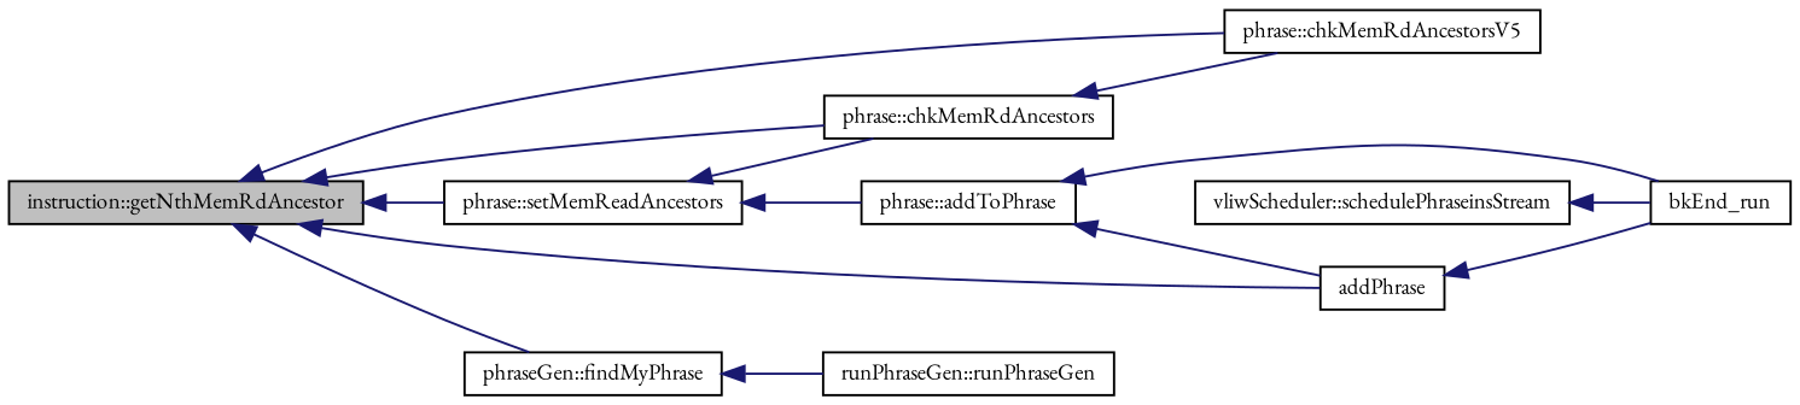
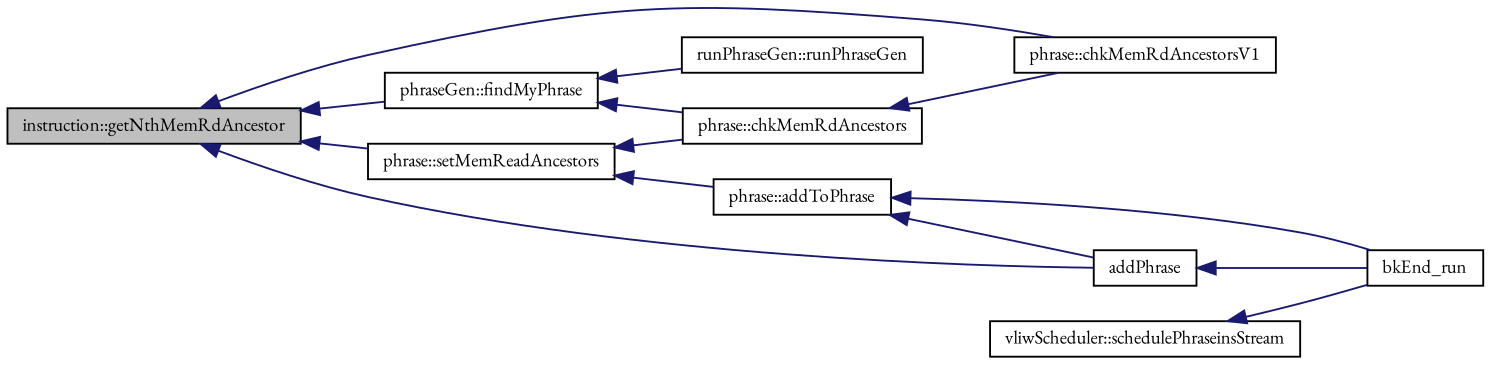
  digraph {
    fontname="EB Garamond"
    rankdir=LR
    node [color=black fillcolor=white fontname="EB Garamond" fontsize=10 shape=record style=filled]
    edge [color=midnightblue dir=back fontname="EB Garamond" fontsize=10 labelfontname=Helvetica labelfontsize=10 style=solid]
    n1 [fillcolor=grey75 fontcolor=black height=0.2 label="instruction::getNthMemRdAncestor" width=0.4]
    n2 [height=0.2 label="phrase::chkMemRdAncestors" width=0.4]
-   n3 [height=0.2 label="phrase::chkMemRdAncestorsV5" width=0.4]
+   n3 [height=0.2 label="phrase::chkMemRdAncestorsV1" width=0.4]
    n4 [height=0.2 label="phraseGen::findMyPhrase" width=0.4]
    n5 [height=0.2 label="phrase::setMemReadAncestors" width=0.4]
    n6 [height=0.2 label=addPhrase width=0.4]
    n7 [height=0.2 label="runPhraseGen::runPhraseGen" width=0.4]
    n8 [height=0.2 label="vliwScheduler::schedulePhraseinsStream" width=0.4]
    n9 [height=0.2 label=bkEnd_run width=0.4]
    n10 [height=0.2 label="phrase::addToPhrase" width=0.4]
-   n1 -> n2
+   n4 -> n2
    n1 -> n3
    n1 -> n4
    n1 -> n5
    n1 -> n6
    n2 -> n3
    n4 -> n7
    n5 -> n2
    n5 -> n10
    n6 -> n9
    n8 -> n9
    n10 -> n6
    n10 -> n9
  }
